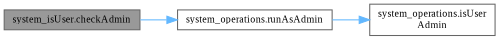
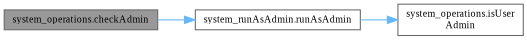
  digraph {
    fontname="Liberation Serif"
    rankdir=LR
    node [color=grey40 fillcolor=white fontname="Liberation Serif" fontsize=10 shape=box style=filled]
    edge [color=steelblue1 fontname="Liberation Serif" fontsize=10 labelfontname=Helvetica labelfontsize=10 style=solid]
-   n1 [color=gray40 fillcolor=grey60 fontcolor=black height=0.2 label="system_isUser.checkAdmin" width=0.4]
-   n2 [height=0.2 label="system_operations.runAsAdmin" width=0.4]
+   n1 [color=gray40 fillcolor=grey60 fontcolor=black height=0.2 label="system_operations.checkAdmin" width=0.4]
+   n2 [height=0.2 label="system_runAsAdmin.runAsAdmin" width=0.4]
    n3 [height=0.2 label="system_operations.isUser\lAdmin" width=0.4]
    n1 -> n2
    n2 -> n3
  }
